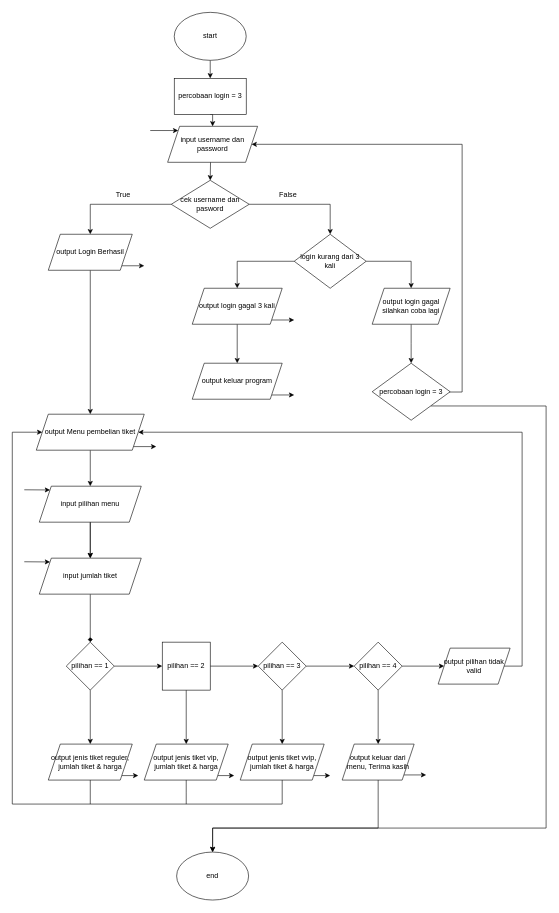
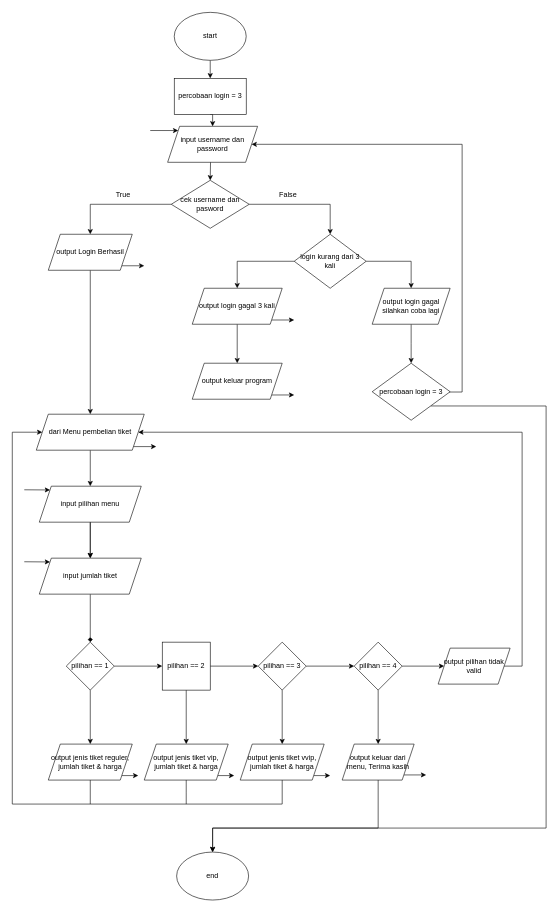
  <mxCell id="0" />
  <mxCell id="1" parent="0" />
  <mxCell id="2" style="edgeStyle=orthogonalEdgeStyle;rounded=0;orthogonalLoop=1;jettySize=auto;html=1;exitX=0.5;exitY=1;exitDx=0;exitDy=0;entryX=0.5;entryY=0;entryDx=0;entryDy=0;" edge="1" parent="1" source="3" target="31"><mxGeometry relative="1" as="geometry" /></mxCell>
  <mxCell id="3" value="start" style="ellipse;whiteSpace=wrap;html=1;" vertex="1" parent="1"><mxGeometry x="290" width="120" height="80" as="geometry" y="20" /></mxCell>
  <mxCell id="4" value="" style="edgeStyle=orthogonalEdgeStyle;rounded=0;orthogonalLoop=1;jettySize=auto;html=1;" edge="1" parent="1" target="8"><mxGeometry relative="1" as="geometry"><mxPoint x="350" y="240" as="sourcePoint" /></mxGeometry></mxCell>
  <mxCell id="5" value="" style="endArrow=classic;html=1;rounded=0;entryX=0;entryY=0;entryDx=0;entryDy=0;" edge="1" parent="1" target="29"><mxGeometry width="50" height="50" relative="1" as="geometry"><mxPoint x="250" y="217" as="sourcePoint" /><mxPoint x="290" y="190" as="targetPoint" /></mxGeometry></mxCell>
  <mxCell id="6" style="edgeStyle=orthogonalEdgeStyle;rounded=0;orthogonalLoop=1;jettySize=auto;html=1;exitX=0;exitY=0.5;exitDx=0;exitDy=0;entryX=0.5;entryY=0;entryDx=0;entryDy=0;" edge="1" parent="1" source="8" target="11"><mxGeometry relative="1" as="geometry" /></mxCell>
  <mxCell id="7" value="" style="edgeStyle=orthogonalEdgeStyle;rounded=0;orthogonalLoop=1;jettySize=auto;html=1;" edge="1" parent="1" source="8" target="14"><mxGeometry relative="1" as="geometry" /></mxCell>
  <mxCell id="8" value="cek username dan pasword" style="rhombus;whiteSpace=wrap;html=1;" vertex="1" parent="1"><mxGeometry x="285" y="300" width="130" height="80" as="geometry" /></mxCell>
  <mxCell id="9" style="edgeStyle=orthogonalEdgeStyle;rounded=0;orthogonalLoop=1;jettySize=auto;html=1;exitX=1;exitY=1;exitDx=0;exitDy=0;" edge="1" parent="1" source="11"><mxGeometry relative="1" as="geometry"><mxPoint x="240" y="443" as="targetPoint" /></mxGeometry></mxCell>
  <mxCell id="10" value="" style="edgeStyle=orthogonalEdgeStyle;rounded=0;orthogonalLoop=1;jettySize=auto;html=1;" edge="1" parent="1" source="11" target="24"><mxGeometry relative="1" as="geometry" /></mxCell>
  <mxCell id="11" value="output Login Berhasil" style="shape=parallelogram;perimeter=parallelogramPerimeter;whiteSpace=wrap;html=1;fixedSize=1;" vertex="1" parent="1"><mxGeometry x="80" y="390" width="140" height="60" as="geometry" /></mxCell>
  <mxCell id="12" style="edgeStyle=orthogonalEdgeStyle;rounded=0;orthogonalLoop=1;jettySize=auto;html=1;exitX=0;exitY=0.5;exitDx=0;exitDy=0;entryX=0.5;entryY=0;entryDx=0;entryDy=0;" edge="1" parent="1" source="14" target="17"><mxGeometry relative="1" as="geometry" /></mxCell>
  <mxCell id="13" style="edgeStyle=orthogonalEdgeStyle;rounded=0;orthogonalLoop=1;jettySize=auto;html=1;exitX=1;exitY=0.5;exitDx=0;exitDy=0;entryX=0.5;entryY=0;entryDx=0;entryDy=0;" edge="1" parent="1" source="14" target="21"><mxGeometry relative="1" as="geometry" /></mxCell>
  <mxCell id="14" value="login kurang dari 3 kali" style="rhombus;whiteSpace=wrap;html=1;" vertex="1" parent="1"><mxGeometry x="490" y="390" width="120" height="90" as="geometry" /></mxCell>
  <mxCell id="15" style="edgeStyle=orthogonalEdgeStyle;rounded=0;orthogonalLoop=1;jettySize=auto;html=1;exitX=1;exitY=1;exitDx=0;exitDy=0;" edge="1" parent="1" source="17"><mxGeometry relative="1" as="geometry"><mxPoint x="490" y="533" as="targetPoint" /></mxGeometry></mxCell>
  <mxCell id="16" value="" style="edgeStyle=orthogonalEdgeStyle;rounded=0;orthogonalLoop=1;jettySize=auto;html=1;" edge="1" parent="1" source="17" target="19"><mxGeometry relative="1" as="geometry" /></mxCell>
  <mxCell id="17" value="output login gagal 3 kali" style="shape=parallelogram;perimeter=parallelogramPerimeter;whiteSpace=wrap;html=1;fixedSize=1;" vertex="1" parent="1"><mxGeometry x="320" y="480" width="150" height="60" as="geometry" /></mxCell>
  <mxCell id="18" style="edgeStyle=orthogonalEdgeStyle;rounded=0;orthogonalLoop=1;jettySize=auto;html=1;exitX=1;exitY=1;exitDx=0;exitDy=0;" edge="1" parent="1" source="19"><mxGeometry relative="1" as="geometry"><mxPoint x="490" y="658" as="targetPoint" /></mxGeometry></mxCell>
  <mxCell id="19" value="output keluar program" style="shape=parallelogram;perimeter=parallelogramPerimeter;whiteSpace=wrap;html=1;fixedSize=1;" vertex="1" parent="1"><mxGeometry x="320" y="605" width="150" height="60" as="geometry" /></mxCell>
  <mxCell id="20" value="" style="edgeStyle=orthogonalEdgeStyle;rounded=0;orthogonalLoop=1;jettySize=auto;html=1;" edge="1" parent="1" source="21"><mxGeometry relative="1" as="geometry"><mxPoint x="685" y="605" as="targetPoint" /></mxGeometry></mxCell>
  <mxCell id="21" value="output login gagal silahkan coba lagi" style="shape=parallelogram;perimeter=parallelogramPerimeter;whiteSpace=wrap;html=1;fixedSize=1;" vertex="1" parent="1"><mxGeometry x="620" y="480" width="130" height="60" as="geometry" /></mxCell>
  <mxCell id="22" value="" style="edgeStyle=orthogonalEdgeStyle;rounded=0;orthogonalLoop=1;jettySize=auto;html=1;entryX=0.5;entryY=0;entryDx=0;entryDy=0;" edge="1" parent="1" source="24" target="27"><mxGeometry relative="1" as="geometry"><mxPoint x="150" y="820" as="targetPoint" /></mxGeometry></mxCell>
  <mxCell id="23" style="edgeStyle=orthogonalEdgeStyle;rounded=0;orthogonalLoop=1;jettySize=auto;html=1;exitX=1;exitY=1;exitDx=0;exitDy=0;" edge="1" parent="1" source="24"><mxGeometry relative="1" as="geometry"><mxPoint x="260" y="744" as="targetPoint" /></mxGeometry></mxCell>
- <mxCell id="24" value="output Menu pembelian tiket" style="shape=parallelogram;perimeter=parallelogramPerimeter;whiteSpace=wrap;html=1;fixedSize=1;" vertex="1" parent="1"><mxGeometry x="60" y="690" width="180" height="60" as="geometry" /></mxCell>
+ <mxCell id="24" value="dari Menu pembelian tiket" style="shape=parallelogram;perimeter=parallelogramPerimeter;whiteSpace=wrap;html=1;fixedSize=1;" vertex="1" parent="1"><mxGeometry x="60" y="690" width="180" height="60" as="geometry" /></mxCell>
  <mxCell id="25" value="" style="edgeStyle=orthogonalEdgeStyle;rounded=0;orthogonalLoop=1;jettySize=auto;html=1;endArrow=diamond;" edge="1" parent="1" source="63" target="39"><mxGeometry relative="1" as="geometry" /></mxCell>
  <mxCell id="26" value="" style="edgeStyle=orthogonalEdgeStyle;rounded=0;orthogonalLoop=1;jettySize=auto;html=1;" edge="1" parent="1" source="27" target="63"><mxGeometry relative="1" as="geometry" /></mxCell>
  <mxCell id="27" value="input pilihan menu" style="shape=parallelogram;perimeter=parallelogramPerimeter;whiteSpace=wrap;html=1;fixedSize=1;" vertex="1" parent="1"><mxGeometry x="65" y="810" width="170" height="60" as="geometry" /></mxCell>
  <mxCell id="28" value="" style="endArrow=classic;html=1;rounded=0;entryX=0;entryY=0;entryDx=0;entryDy=0;" edge="1" parent="1" target="27"><mxGeometry width="50" height="50" relative="1" as="geometry"><mxPoint x="40" y="816" as="sourcePoint" /><mxPoint x="70" y="945" as="targetPoint" /></mxGeometry></mxCell>
  <mxCell id="29" value="input username dan password" style="shape=parallelogram;perimeter=parallelogramPerimeter;whiteSpace=wrap;html=1;fixedSize=1;" vertex="1" parent="1"><mxGeometry x="279" y="210" width="150" height="60" as="geometry" /></mxCell>
  <mxCell id="30" style="edgeStyle=orthogonalEdgeStyle;rounded=0;orthogonalLoop=1;jettySize=auto;html=1;exitX=0.5;exitY=1;exitDx=0;exitDy=0;entryX=0.5;entryY=0;entryDx=0;entryDy=0;" edge="1" parent="1" source="31" target="29"><mxGeometry relative="1" as="geometry" /></mxCell>
  <mxCell id="31" value="percobaan login = 3" style="rounded=0;whiteSpace=wrap;html=1;" vertex="1" parent="1"><mxGeometry x="290" y="130" width="120" height="60" as="geometry" /></mxCell>
  <mxCell id="32" value="True" style="text;strokeColor=none;align=center;fillColor=none;html=1;verticalAlign=middle;whiteSpace=wrap;rounded=0;" vertex="1" parent="1"><mxGeometry x="175" y="310" width="60" height="30" as="geometry" /></mxCell>
  <mxCell id="33" value="False" style="text;strokeColor=none;align=center;fillColor=none;html=1;verticalAlign=middle;whiteSpace=wrap;rounded=0;" vertex="1" parent="1"><mxGeometry x="450" y="310" width="60" height="30" as="geometry" /></mxCell>
  <mxCell id="34" style="edgeStyle=orthogonalEdgeStyle;rounded=0;orthogonalLoop=1;jettySize=auto;html=1;exitX=1;exitY=0;exitDx=0;exitDy=0;entryX=1;entryY=0.5;entryDx=0;entryDy=0;" edge="1" parent="1" source="36" target="29"><mxGeometry relative="1" as="geometry"><Array as="points"><mxPoint x="718" y="653" /><mxPoint x="770" y="653" /><mxPoint x="770" y="240" /></Array></mxGeometry></mxCell>
  <mxCell id="35" style="edgeStyle=orthogonalEdgeStyle;rounded=0;orthogonalLoop=1;jettySize=auto;html=1;exitX=1;exitY=1;exitDx=0;exitDy=0;entryX=0.5;entryY=0;entryDx=0;entryDy=0;" edge="1" parent="1" source="36" target="66"><mxGeometry relative="1" as="geometry"><Array as="points"><mxPoint x="910" y="676" /><mxPoint x="910" y="1380" /><mxPoint x="354" y="1380" /></Array></mxGeometry></mxCell>
  <mxCell id="36" value="percobaan login = 3" style="rhombus;whiteSpace=wrap;html=1;" vertex="1" parent="1"><mxGeometry x="620" y="605" width="130" height="95" as="geometry" /></mxCell>
  <mxCell id="37" value="" style="edgeStyle=orthogonalEdgeStyle;rounded=0;orthogonalLoop=1;jettySize=auto;html=1;" edge="1" parent="1" source="39" target="42"><mxGeometry relative="1" as="geometry" /></mxCell>
  <mxCell id="38" value="" style="edgeStyle=orthogonalEdgeStyle;rounded=0;orthogonalLoop=1;jettySize=auto;html=1;" edge="1" parent="1" source="39" target="50"><mxGeometry relative="1" as="geometry" /></mxCell>
  <mxCell id="39" value="pilihan == 1" style="rhombus;whiteSpace=wrap;html=1;" vertex="1" parent="1"><mxGeometry x="110" y="1070" width="80" height="80" as="geometry" /></mxCell>
  <mxCell id="40" value="" style="edgeStyle=orthogonalEdgeStyle;rounded=0;orthogonalLoop=1;jettySize=auto;html=1;" edge="1" parent="1" source="42" target="45"><mxGeometry relative="1" as="geometry" /></mxCell>
  <mxCell id="41" value="" style="edgeStyle=orthogonalEdgeStyle;rounded=0;orthogonalLoop=1;jettySize=auto;html=1;" edge="1" parent="1" source="42" target="52"><mxGeometry relative="1" as="geometry" /></mxCell>
  <mxCell id="42" value="pilihan == 2" style="whiteSpace=wrap;html=1;rounded=0;" vertex="1" parent="1"><mxGeometry x="270" y="1070" width="80" height="80" as="geometry" /></mxCell>
  <mxCell id="43" value="" style="edgeStyle=orthogonalEdgeStyle;rounded=0;orthogonalLoop=1;jettySize=auto;html=1;" edge="1" parent="1" source="45" target="48"><mxGeometry relative="1" as="geometry" /></mxCell>
  <mxCell id="44" value="" style="edgeStyle=orthogonalEdgeStyle;rounded=0;orthogonalLoop=1;jettySize=auto;html=1;" edge="1" parent="1" source="45" target="55"><mxGeometry relative="1" as="geometry" /></mxCell>
  <mxCell id="45" value="pilihan == 3" style="rhombus;whiteSpace=wrap;html=1;" vertex="1" parent="1"><mxGeometry x="430" y="1070" width="80" height="80" as="geometry" /></mxCell>
  <mxCell id="46" value="" style="edgeStyle=orthogonalEdgeStyle;rounded=0;orthogonalLoop=1;jettySize=auto;html=1;" edge="1" parent="1" source="48" target="58"><mxGeometry relative="1" as="geometry" /></mxCell>
  <mxCell id="47" value="" style="edgeStyle=orthogonalEdgeStyle;rounded=0;orthogonalLoop=1;jettySize=auto;html=1;" edge="1" parent="1" source="48" target="59"><mxGeometry relative="1" as="geometry" /></mxCell>
  <mxCell id="48" value="pilihan == 4" style="rhombus;whiteSpace=wrap;html=1;" vertex="1" parent="1"><mxGeometry x="590" y="1070" width="80" height="80" as="geometry" /></mxCell>
  <mxCell id="49" style="edgeStyle=orthogonalEdgeStyle;rounded=0;orthogonalLoop=1;jettySize=auto;html=1;exitX=1;exitY=1;exitDx=0;exitDy=0;" edge="1" parent="1" source="50"><mxGeometry relative="1" as="geometry"><mxPoint x="230" y="1293" as="targetPoint" /></mxGeometry></mxCell>
  <mxCell id="50" value="output jenis tiket reguler, jumlah tiket &amp;amp; harga" style="shape=parallelogram;perimeter=parallelogramPerimeter;whiteSpace=wrap;html=1;fixedSize=1;" vertex="1" parent="1"><mxGeometry x="80" y="1240" width="140" height="60" as="geometry" /></mxCell>
  <mxCell id="51" style="edgeStyle=orthogonalEdgeStyle;rounded=0;orthogonalLoop=1;jettySize=auto;html=1;exitX=1;exitY=1;exitDx=0;exitDy=0;" edge="1" parent="1" source="52"><mxGeometry relative="1" as="geometry"><mxPoint x="390" y="1293" as="targetPoint" /></mxGeometry></mxCell>
  <mxCell id="52" value="output jenis tiket vip, jumlah tiket &amp;amp; harga" style="shape=parallelogram;perimeter=parallelogramPerimeter;whiteSpace=wrap;html=1;fixedSize=1;" vertex="1" parent="1"><mxGeometry x="240" y="1240" width="140" height="60" as="geometry" /></mxCell>
  <mxCell id="53" style="edgeStyle=orthogonalEdgeStyle;rounded=0;orthogonalLoop=1;jettySize=auto;html=1;exitX=1;exitY=1;exitDx=0;exitDy=0;" edge="1" parent="1" source="55"><mxGeometry relative="1" as="geometry"><mxPoint x="550" y="1293" as="targetPoint" /></mxGeometry></mxCell>
  <mxCell id="54" style="edgeStyle=orthogonalEdgeStyle;rounded=0;orthogonalLoop=1;jettySize=auto;html=1;exitX=0.5;exitY=1;exitDx=0;exitDy=0;entryX=0;entryY=0.5;entryDx=0;entryDy=0;" edge="1" parent="1" source="55" target="24"><mxGeometry relative="1" as="geometry"><Array as="points"><mxPoint x="470" y="1340" /><mxPoint x="20" y="1340" /><mxPoint x="20" y="720" /></Array></mxGeometry></mxCell>
  <mxCell id="55" value="output jenis tiket vvip, jumlah tiket &amp;amp; harga" style="shape=parallelogram;perimeter=parallelogramPerimeter;whiteSpace=wrap;html=1;fixedSize=1;" vertex="1" parent="1"><mxGeometry x="400" y="1240" width="140" height="60" as="geometry" /></mxCell>
  <mxCell id="56" style="edgeStyle=orthogonalEdgeStyle;rounded=0;orthogonalLoop=1;jettySize=auto;html=1;exitX=1;exitY=1;exitDx=0;exitDy=0;" edge="1" parent="1" source="58"><mxGeometry relative="1" as="geometry"><mxPoint x="710" y="1291" as="targetPoint" /></mxGeometry></mxCell>
  <mxCell id="57" style="edgeStyle=orthogonalEdgeStyle;rounded=0;orthogonalLoop=1;jettySize=auto;html=1;exitX=0.5;exitY=1;exitDx=0;exitDy=0;entryX=0.5;entryY=0;entryDx=0;entryDy=0;" edge="1" parent="1" source="58" target="66"><mxGeometry relative="1" as="geometry"><Array as="points"><mxPoint x="630" y="1380" /><mxPoint x="354" y="1380" /></Array></mxGeometry></mxCell>
  <mxCell id="58" value="output keluar dari menu, Terima kasih" style="shape=parallelogram;perimeter=parallelogramPerimeter;whiteSpace=wrap;html=1;fixedSize=1;" vertex="1" parent="1"><mxGeometry x="570" y="1240" width="120" height="60" as="geometry" /></mxCell>
  <mxCell id="59" value="output pilihan tidak valid" style="shape=parallelogram;perimeter=parallelogramPerimeter;whiteSpace=wrap;html=1;fixedSize=1;" vertex="1" parent="1"><mxGeometry x="730" y="1080" width="120" height="60" as="geometry" /></mxCell>
  <mxCell id="60" style="edgeStyle=orthogonalEdgeStyle;rounded=0;orthogonalLoop=1;jettySize=auto;html=1;exitX=1;exitY=0.5;exitDx=0;exitDy=0;entryX=1;entryY=0.5;entryDx=0;entryDy=0;" edge="1" parent="1" source="59" target="24"><mxGeometry relative="1" as="geometry"><mxPoint x="270" y="710" as="targetPoint" /><Array as="points"><mxPoint x="870" y="1110" /><mxPoint x="870" y="720" /></Array></mxGeometry></mxCell>
  <mxCell id="61" value="" style="endArrow=classic;html=1;rounded=0;entryX=0;entryY=0;entryDx=0;entryDy=0;" edge="1" parent="1" target="63"><mxGeometry width="50" height="50" relative="1" as="geometry"><mxPoint x="40" y="936" as="sourcePoint" /><mxPoint x="70" y="960" as="targetPoint" /></mxGeometry></mxCell>
  <mxCell id="62" value="" style="edgeStyle=orthogonalEdgeStyle;rounded=0;orthogonalLoop=1;jettySize=auto;html=1;" edge="1" parent="1" source="27" target="63"><mxGeometry relative="1" as="geometry"><mxPoint x="150" y="850" as="sourcePoint" /><mxPoint x="150" y="1070" as="targetPoint" /></mxGeometry></mxCell>
  <mxCell id="63" value="input jumlah tiket" style="shape=parallelogram;perimeter=parallelogramPerimeter;whiteSpace=wrap;html=1;fixedSize=1;" vertex="1" parent="1"><mxGeometry x="65" y="930" width="170" height="60" as="geometry" /></mxCell>
  <mxCell id="64" value="" style="endArrow=none;html=1;rounded=0;entryX=0.5;entryY=1;entryDx=0;entryDy=0;" edge="1" parent="1" target="52"><mxGeometry width="50" height="50" relative="1" as="geometry"><mxPoint x="310" y="1340" as="sourcePoint" /><mxPoint x="340" y="1220" as="targetPoint" /><Array as="points"><mxPoint x="310" y="1320" /></Array></mxGeometry></mxCell>
  <mxCell id="65" value="" style="endArrow=none;html=1;rounded=0;entryX=0.5;entryY=1;entryDx=0;entryDy=0;" edge="1" parent="1" target="50"><mxGeometry width="50" height="50" relative="1" as="geometry"><mxPoint x="150" y="1340" as="sourcePoint" /><mxPoint x="150" y="1310" as="targetPoint" /></mxGeometry></mxCell>
  <mxCell id="66" value="end" style="ellipse;whiteSpace=wrap;html=1;" vertex="1" parent="1"><mxGeometry x="294" y="1420" width="120" height="80" as="geometry" /></mxCell>
